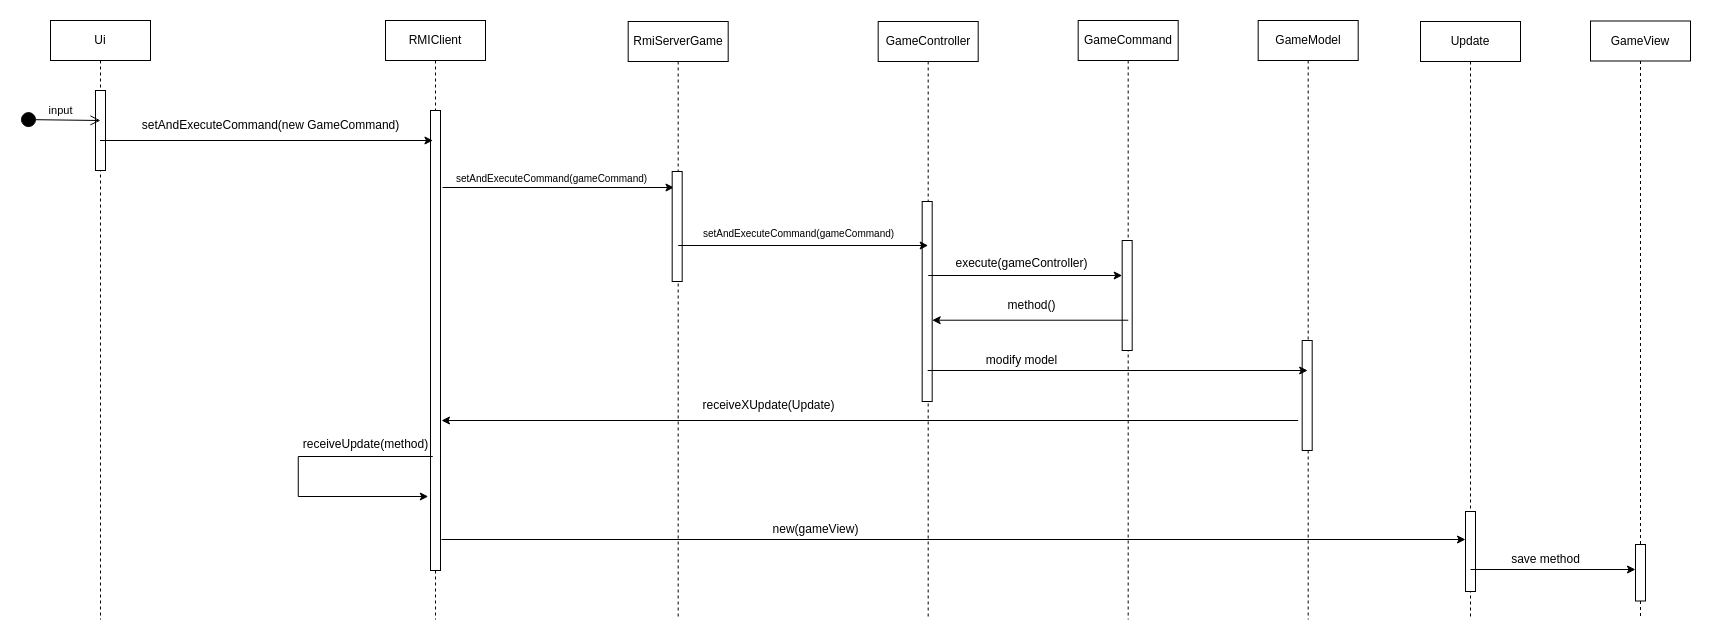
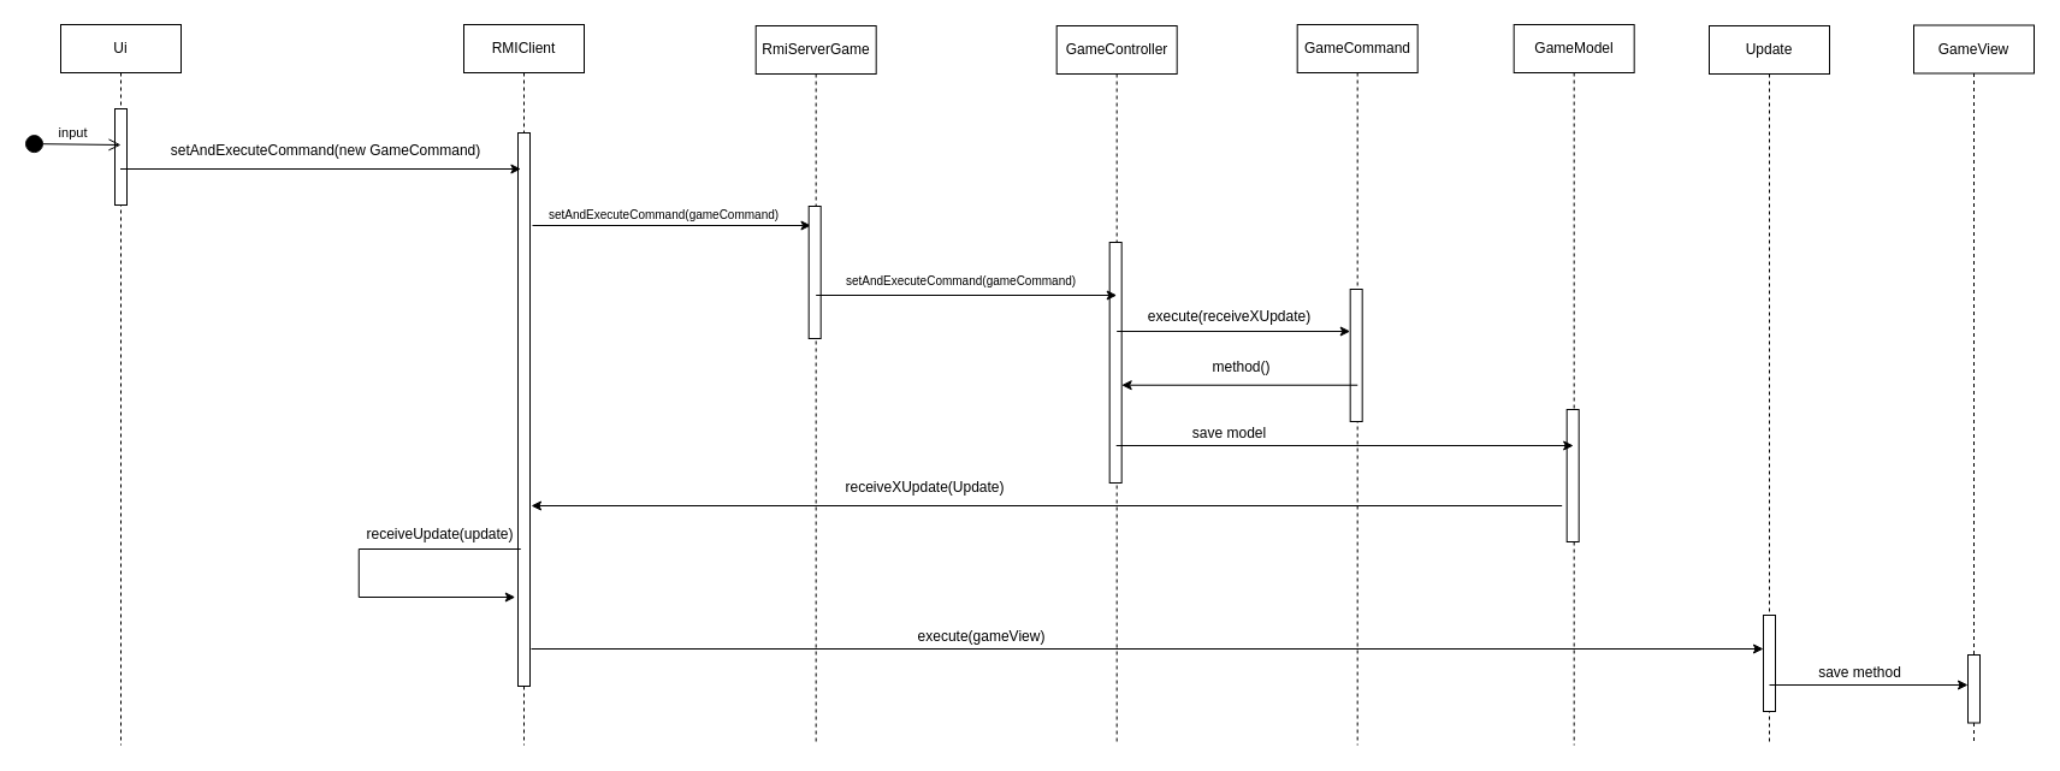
  <mxCell id="0" />
  <mxCell id="1" parent="0" />
  <mxCell id="2" value="Ui" style="shape=umlLifeline;perimeter=lifelinePerimeter;whiteSpace=wrap;html=1;container=0;dropTarget=0;collapsible=0;recursiveResize=0;outlineConnect=0;portConstraint=eastwest;newEdgeStyle={&quot;edgeStyle&quot;:&quot;elbowEdgeStyle&quot;,&quot;elbow&quot;:&quot;vertical&quot;,&quot;curved&quot;:0,&quot;rounded&quot;:0};" parent="1" vertex="1"><mxGeometry x="50" y="20" width="100" height="599" as="geometry" /></mxCell>
  <mxCell id="3" value="" style="html=1;points=[];perimeter=orthogonalPerimeter;outlineConnect=0;targetShapes=umlLifeline;portConstraint=eastwest;newEdgeStyle={&quot;edgeStyle&quot;:&quot;elbowEdgeStyle&quot;,&quot;elbow&quot;:&quot;vertical&quot;,&quot;curved&quot;:0,&quot;rounded&quot;:0};" parent="2" vertex="1"><mxGeometry x="45" y="70" width="10" height="80" as="geometry" /></mxCell>
  <mxCell id="4" value="RMIClient" style="shape=umlLifeline;perimeter=lifelinePerimeter;whiteSpace=wrap;html=1;container=0;dropTarget=0;collapsible=0;recursiveResize=0;outlineConnect=0;portConstraint=eastwest;newEdgeStyle={&quot;edgeStyle&quot;:&quot;elbowEdgeStyle&quot;,&quot;elbow&quot;:&quot;vertical&quot;,&quot;curved&quot;:0,&quot;rounded&quot;:0};" parent="1" vertex="1"><mxGeometry x="385" y="20" width="100" height="599" as="geometry" /></mxCell>
  <mxCell id="5" value="" style="html=1;points=[];perimeter=orthogonalPerimeter;outlineConnect=0;targetShapes=umlLifeline;portConstraint=eastwest;newEdgeStyle={&quot;edgeStyle&quot;:&quot;elbowEdgeStyle&quot;,&quot;elbow&quot;:&quot;vertical&quot;,&quot;curved&quot;:0,&quot;rounded&quot;:0};" parent="4" vertex="1"><mxGeometry x="45" y="90" width="10" height="460" as="geometry" /></mxCell>
  <mxCell id="6" value="&lt;font style=&quot;font-size: 10px;&quot;&gt;setAndExecuteCommand(gameCommand)&lt;/font&gt;" style="text;html=1;align=center;verticalAlign=middle;resizable=0;points=[];autosize=1;strokeColor=none;fillColor=none;" parent="1" vertex="1"><mxGeometry x="436" y="163" width="230" height="30" as="geometry" /></mxCell>
  <mxCell id="7" value="GameCommand" style="shape=umlLifeline;perimeter=lifelinePerimeter;whiteSpace=wrap;html=1;container=0;dropTarget=0;collapsible=0;recursiveResize=0;outlineConnect=0;portConstraint=eastwest;newEdgeStyle={&quot;edgeStyle&quot;:&quot;elbowEdgeStyle&quot;,&quot;elbow&quot;:&quot;vertical&quot;,&quot;curved&quot;:0,&quot;rounded&quot;:0};" parent="1" vertex="1"><mxGeometry x="1077.68" y="20" width="100" height="599" as="geometry" /></mxCell>
  <mxCell id="8" value="" style="html=1;points=[];perimeter=orthogonalPerimeter;outlineConnect=0;targetShapes=umlLifeline;portConstraint=eastwest;newEdgeStyle={&quot;edgeStyle&quot;:&quot;elbowEdgeStyle&quot;,&quot;elbow&quot;:&quot;vertical&quot;,&quot;curved&quot;:0,&quot;rounded&quot;:0};" parent="7" vertex="1"><mxGeometry x="44" y="220" width="10" height="110" as="geometry" /></mxCell>
  <mxCell id="9" value="input" style="html=1;verticalAlign=bottom;startArrow=circle;startFill=1;endArrow=open;startSize=6;endSize=8;curved=0;rounded=0;" parent="1" edge="1"><mxGeometry width="80" relative="1" as="geometry"><mxPoint x="20" y="119" as="sourcePoint" /><mxPoint x="100" y="120" as="targetPoint" /></mxGeometry></mxCell>
  <mxCell id="10" value="" style="endArrow=classic;html=1;rounded=0;" parent="1" source="2" edge="1"><mxGeometry width="50" height="50" relative="1" as="geometry"><mxPoint x="237.587" y="140" as="sourcePoint" /><mxPoint x="432.42" y="140" as="targetPoint" /></mxGeometry></mxCell>
  <mxCell id="11" value="setAndExecuteCommand(new GameCommand)" style="text;html=1;align=center;verticalAlign=middle;resizable=0;points=[];autosize=1;strokeColor=none;fillColor=none;" parent="1" vertex="1"><mxGeometry x="130" y="110" width="280" height="30" as="geometry" /></mxCell>
  <mxCell id="12" value="GameController" style="shape=umlLifeline;perimeter=lifelinePerimeter;whiteSpace=wrap;html=1;container=0;dropTarget=0;collapsible=0;recursiveResize=0;outlineConnect=0;portConstraint=eastwest;newEdgeStyle={&quot;edgeStyle&quot;:&quot;elbowEdgeStyle&quot;,&quot;elbow&quot;:&quot;vertical&quot;,&quot;curved&quot;:0,&quot;rounded&quot;:0};" parent="1" vertex="1"><mxGeometry x="877.68" y="21" width="100" height="598" as="geometry" /></mxCell>
  <mxCell id="13" value="" style="html=1;points=[];perimeter=orthogonalPerimeter;outlineConnect=0;targetShapes=umlLifeline;portConstraint=eastwest;newEdgeStyle={&quot;edgeStyle&quot;:&quot;elbowEdgeStyle&quot;,&quot;elbow&quot;:&quot;vertical&quot;,&quot;curved&quot;:0,&quot;rounded&quot;:0};" parent="12" vertex="1"><mxGeometry x="44" y="180" width="10" height="200" as="geometry" /></mxCell>
  <mxCell id="14" value="" style="endArrow=classic;html=1;rounded=0;" parent="1" target="8" edge="1"><mxGeometry width="50" height="50" relative="1" as="geometry"><mxPoint x="927.68" y="275" as="sourcePoint" /><mxPoint x="1039.18" y="275" as="targetPoint" /></mxGeometry></mxCell>
  <mxCell id="15" value="" style="endArrow=classic;html=1;rounded=0;" parent="1" edge="1"><mxGeometry width="50" height="50" relative="1" as="geometry"><mxPoint x="442" y="187" as="sourcePoint" /><mxPoint x="673.5" y="187" as="targetPoint" /></mxGeometry></mxCell>
  <mxCell id="16" value="RmiServerGame" style="shape=umlLifeline;perimeter=lifelinePerimeter;whiteSpace=wrap;html=1;container=0;dropTarget=0;collapsible=0;recursiveResize=0;outlineConnect=0;portConstraint=eastwest;newEdgeStyle={&quot;edgeStyle&quot;:&quot;elbowEdgeStyle&quot;,&quot;elbow&quot;:&quot;vertical&quot;,&quot;curved&quot;:0,&quot;rounded&quot;:0};" parent="1" vertex="1"><mxGeometry x="627.68" y="21" width="100" height="598" as="geometry" /></mxCell>
  <mxCell id="17" value="" style="html=1;points=[];perimeter=orthogonalPerimeter;outlineConnect=0;targetShapes=umlLifeline;portConstraint=eastwest;newEdgeStyle={&quot;edgeStyle&quot;:&quot;elbowEdgeStyle&quot;,&quot;elbow&quot;:&quot;vertical&quot;,&quot;curved&quot;:0,&quot;rounded&quot;:0};" parent="16" vertex="1"><mxGeometry x="44" y="150" width="10" height="110" as="geometry" /></mxCell>
  <mxCell id="18" value="&lt;font style=&quot;font-size: 10px;&quot;&gt;setAndExecuteCommand(gameCommand)&lt;/font&gt;" style="text;html=1;align=center;verticalAlign=middle;resizable=0;points=[];autosize=1;strokeColor=none;fillColor=none;" parent="1" vertex="1"><mxGeometry x="682.68" y="218" width="230" height="30" as="geometry" /></mxCell>
  <mxCell id="19" value="" style="endArrow=classic;html=1;rounded=0;" parent="1" edge="1"><mxGeometry width="50" height="50" relative="1" as="geometry"><mxPoint x="677.68" y="245" as="sourcePoint" /><mxPoint x="927.68" y="245" as="targetPoint" /></mxGeometry></mxCell>
- <mxCell id="20" value="execute(gameController)" style="text;html=1;align=center;verticalAlign=middle;resizable=0;points=[];autosize=1;strokeColor=none;fillColor=none;" parent="1" vertex="1"><mxGeometry x="940.68" y="248" width="160" height="30" as="geometry" /></mxCell>
+ <mxCell id="20" value="execute(receiveXUpdate)" style="text;html=1;align=center;verticalAlign=middle;resizable=0;points=[];autosize=1;strokeColor=none;fillColor=none;" parent="1" vertex="1"><mxGeometry x="940.68" y="248" width="160" height="30" as="geometry" /></mxCell>
  <mxCell id="21" value="" style="endArrow=classic;html=1;rounded=0;" parent="1" target="13" edge="1"><mxGeometry width="50" height="50" relative="1" as="geometry"><mxPoint x="1127.75" y="319.71" as="sourcePoint" /><mxPoint x="1017.679" y="319.71" as="targetPoint" /></mxGeometry></mxCell>
  <mxCell id="22" value="method()" style="text;html=1;align=center;verticalAlign=middle;resizable=0;points=[];autosize=1;strokeColor=none;fillColor=none;" parent="1" vertex="1"><mxGeometry x="995.68" y="290" width="70" height="30" as="geometry" /></mxCell>
  <mxCell id="23" value="GameModel" style="shape=umlLifeline;perimeter=lifelinePerimeter;whiteSpace=wrap;html=1;container=0;dropTarget=0;collapsible=0;recursiveResize=0;outlineConnect=0;portConstraint=eastwest;newEdgeStyle={&quot;edgeStyle&quot;:&quot;elbowEdgeStyle&quot;,&quot;elbow&quot;:&quot;vertical&quot;,&quot;curved&quot;:0,&quot;rounded&quot;:0};" parent="1" vertex="1"><mxGeometry x="1257.68" y="20" width="100" height="599" as="geometry" /></mxCell>
  <mxCell id="24" value="" style="html=1;points=[];perimeter=orthogonalPerimeter;outlineConnect=0;targetShapes=umlLifeline;portConstraint=eastwest;newEdgeStyle={&quot;edgeStyle&quot;:&quot;elbowEdgeStyle&quot;,&quot;elbow&quot;:&quot;vertical&quot;,&quot;curved&quot;:0,&quot;rounded&quot;:0};" parent="23" vertex="1"><mxGeometry x="44" y="320" width="10" height="110" as="geometry" /></mxCell>
  <mxCell id="25" value="" style="endArrow=classic;html=1;rounded=0;" parent="1" edge="1"><mxGeometry width="50" height="50" relative="1" as="geometry"><mxPoint x="927.18" y="370" as="sourcePoint" /><mxPoint x="1307.18" y="370" as="targetPoint" /></mxGeometry></mxCell>
- <mxCell id="26" value="modify model" style="text;html=1;align=center;verticalAlign=middle;resizable=0;points=[];autosize=1;strokeColor=none;fillColor=none;" parent="1" vertex="1"><mxGeometry x="975.68" y="345" width="90" height="30" as="geometry" /></mxCell>
+ <mxCell id="26" value="save model" style="text;html=1;align=center;verticalAlign=middle;resizable=0;points=[];autosize=1;strokeColor=none;fillColor=none;" parent="1" vertex="1"><mxGeometry x="975.68" y="345" width="90" height="30" as="geometry" /></mxCell>
  <mxCell id="27" value="receiveXUpdate(Update)" style="text;html=1;align=center;verticalAlign=middle;resizable=0;points=[];autosize=1;strokeColor=none;fillColor=none;" parent="1" vertex="1"><mxGeometry x="687.68" y="390" width="160" height="30" as="geometry" /></mxCell>
  <mxCell id="28" value="" style="endArrow=classic;html=1;rounded=0;" parent="1" edge="1"><mxGeometry width="50" height="50" relative="1" as="geometry"><mxPoint x="1297.68" y="420" as="sourcePoint" /><mxPoint x="441.004" y="420" as="targetPoint" /></mxGeometry></mxCell>
- <mxCell id="29" value="receiveUpdate(method)" style="text;html=1;align=center;verticalAlign=middle;resizable=0;points=[];autosize=1;strokeColor=none;fillColor=none;" parent="1" vertex="1"><mxGeometry x="290" y="429" width="150" height="30" as="geometry" /></mxCell>
+ <mxCell id="29" value="receiveUpdate(update)" style="text;html=1;align=center;verticalAlign=middle;resizable=0;points=[];autosize=1;strokeColor=none;fillColor=none;" parent="1" vertex="1"><mxGeometry x="290" y="429" width="150" height="30" as="geometry" /></mxCell>
  <mxCell id="30" value="" style="endArrow=classic;html=1;rounded=0;" parent="1" edge="1"><mxGeometry width="50" height="50" relative="1" as="geometry"><mxPoint x="432.25" y="456" as="sourcePoint" /><mxPoint x="427.75" y="496" as="targetPoint" /><Array as="points"><mxPoint x="297.75" y="456" /><mxPoint x="297.75" y="496" /></Array></mxGeometry></mxCell>
  <mxCell id="31" value="Update" style="shape=umlLifeline;perimeter=lifelinePerimeter;whiteSpace=wrap;html=1;container=0;dropTarget=0;collapsible=0;recursiveResize=0;outlineConnect=0;portConstraint=eastwest;newEdgeStyle={&quot;edgeStyle&quot;:&quot;elbowEdgeStyle&quot;,&quot;elbow&quot;:&quot;vertical&quot;,&quot;curved&quot;:0,&quot;rounded&quot;:0};" parent="1" vertex="1"><mxGeometry x="1420" y="21" width="100" height="598" as="geometry" /></mxCell>
  <mxCell id="32" value="" style="html=1;points=[];perimeter=orthogonalPerimeter;outlineConnect=0;targetShapes=umlLifeline;portConstraint=eastwest;newEdgeStyle={&quot;edgeStyle&quot;:&quot;elbowEdgeStyle&quot;,&quot;elbow&quot;:&quot;vertical&quot;,&quot;curved&quot;:0,&quot;rounded&quot;:0};" parent="31" vertex="1"><mxGeometry x="45" y="490" width="10" height="80" as="geometry" /></mxCell>
  <mxCell id="33" value="" style="endArrow=classic;html=1;rounded=0;" parent="1" target="32" edge="1"><mxGeometry width="50" height="50" relative="1" as="geometry"><mxPoint x="441" y="539" as="sourcePoint" /><mxPoint x="491" y="489" as="targetPoint" /></mxGeometry></mxCell>
- <mxCell id="34" value="new(gameView)" style="text;html=1;align=center;verticalAlign=middle;resizable=0;points=[];autosize=1;strokeColor=none;fillColor=none;" parent="1" vertex="1"><mxGeometry x="750" y="514" width="130" height="30" as="geometry" /></mxCell>
+ <mxCell id="34" value="execute(gameView)" style="text;html=1;align=center;verticalAlign=middle;resizable=0;points=[];autosize=1;strokeColor=none;fillColor=none;" parent="1" vertex="1"><mxGeometry x="750" y="514" width="130" height="30" as="geometry" /></mxCell>
  <mxCell id="35" value="GameView" style="shape=umlLifeline;perimeter=lifelinePerimeter;whiteSpace=wrap;html=1;container=0;dropTarget=0;collapsible=0;recursiveResize=0;outlineConnect=0;portConstraint=eastwest;newEdgeStyle={&quot;edgeStyle&quot;:&quot;elbowEdgeStyle&quot;,&quot;elbow&quot;:&quot;vertical&quot;,&quot;curved&quot;:0,&quot;rounded&quot;:0};" parent="1" vertex="1"><mxGeometry x="1590" y="20.5" width="100" height="598" as="geometry" /></mxCell>
  <mxCell id="36" value="" style="html=1;points=[];perimeter=orthogonalPerimeter;outlineConnect=0;targetShapes=umlLifeline;portConstraint=eastwest;newEdgeStyle={&quot;edgeStyle&quot;:&quot;elbowEdgeStyle&quot;,&quot;elbow&quot;:&quot;vertical&quot;,&quot;curved&quot;:0,&quot;rounded&quot;:0};" parent="35" vertex="1"><mxGeometry x="45" y="523.5" width="10" height="56.5" as="geometry" /></mxCell>
  <mxCell id="37" value="" style="endArrow=classic;html=1;rounded=0;" parent="1" target="36" edge="1"><mxGeometry width="50" height="50" relative="1" as="geometry"><mxPoint x="1470" y="569" as="sourcePoint" /><mxPoint x="1520" y="519" as="targetPoint" /></mxGeometry></mxCell>
  <mxCell id="38" value="save method" style="text;html=1;align=center;verticalAlign=middle;resizable=0;points=[];autosize=1;strokeColor=none;fillColor=none;" parent="1" vertex="1"><mxGeometry x="1500" y="544" width="90" height="30" as="geometry" /></mxCell>
